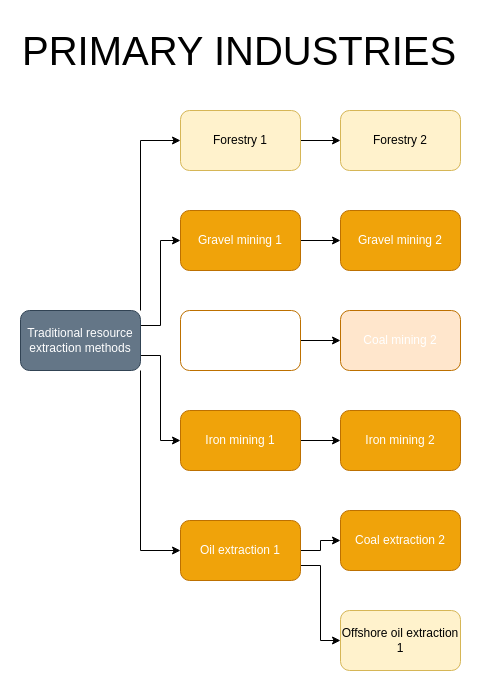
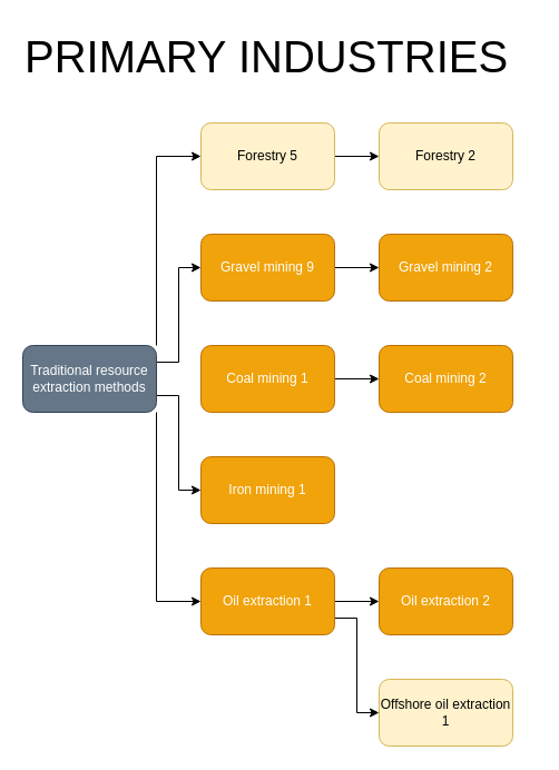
  <mxCell id="0" />
  <mxCell id="1" parent="0" />
  <mxCell id="2" style="edgeStyle=orthogonalEdgeStyle;rounded=0;orthogonalLoop=1;jettySize=auto;html=1;exitX=1;exitY=0.25;exitDx=0;exitDy=0;entryX=0;entryY=0.5;entryDx=0;entryDy=0;" parent="1" source="6" target="19" edge="1"><mxGeometry relative="1" as="geometry" /></mxCell>
  <mxCell id="3" style="edgeStyle=orthogonalEdgeStyle;rounded=0;orthogonalLoop=1;jettySize=auto;html=1;exitX=1;exitY=0.75;exitDx=0;exitDy=0;entryX=0;entryY=0.5;entryDx=0;entryDy=0;" parent="1" source="6" target="13" edge="1"><mxGeometry relative="1" as="geometry" /></mxCell>
  <mxCell id="4" style="edgeStyle=orthogonalEdgeStyle;rounded=0;orthogonalLoop=1;jettySize=auto;html=1;exitX=1;exitY=1;exitDx=0;exitDy=0;entryX=0;entryY=0.5;entryDx=0;entryDy=0;" parent="1" source="6" target="9" edge="1"><mxGeometry relative="1" as="geometry" /></mxCell>
  <mxCell id="5" style="edgeStyle=orthogonalEdgeStyle;rounded=0;orthogonalLoop=1;jettySize=auto;html=1;exitX=1;exitY=0;exitDx=0;exitDy=0;entryX=0;entryY=0.5;entryDx=0;entryDy=0;" parent="1" source="6" target="21" edge="1"><mxGeometry relative="1" as="geometry" /></mxCell>
  <mxCell id="6" value="Traditional resource extraction methods" style="rounded=1;whiteSpace=wrap;html=1;fillColor=#647687;strokeColor=#314354;fontColor=#ffffff;" parent="1" vertex="1"><mxGeometry x="20" y="310" width="120" height="60" as="geometry" /></mxCell>
  <mxCell id="7" style="edgeStyle=orthogonalEdgeStyle;rounded=0;orthogonalLoop=1;jettySize=auto;html=1;exitX=1;exitY=0.5;exitDx=0;exitDy=0;entryX=0;entryY=0.5;entryDx=0;entryDy=0;" parent="1" source="9" target="10" edge="1"><mxGeometry relative="1" as="geometry" /></mxCell>
  <mxCell id="8" style="edgeStyle=orthogonalEdgeStyle;rounded=0;orthogonalLoop=1;jettySize=auto;html=1;exitX=1;exitY=0.75;exitDx=0;exitDy=0;entryX=0;entryY=0.5;entryDx=0;entryDy=0;" parent="1" source="9" target="11" edge="1"><mxGeometry relative="1" as="geometry" /></mxCell>
- <mxCell id="9" value="Oil extraction 1" style="rounded=1;whiteSpace=wrap;html=1;fillColor=#f0a30a;strokeColor=#BD7000;fontColor=#ffffff;" parent="1" vertex="1"><mxGeometry x="180" y="520" width="120" height="60" as="geometry" /></mxCell>
- <mxCell id="10" value="Coal extraction 2" style="rounded=1;whiteSpace=wrap;html=1;fillColor=#f0a30a;strokeColor=#BD7000;fontColor=#ffffff;" parent="1" vertex="1"><mxGeometry x="340" y="510" width="120" height="60" as="geometry" /></mxCell>
+ <mxCell id="9" value="Oil extraction 1" style="rounded=1;whiteSpace=wrap;html=1;fillColor=#f0a30a;strokeColor=#BD7000;fontColor=#ffffff;" parent="1" vertex="1"><mxGeometry x="180" y="510" width="120" height="60" as="geometry" /></mxCell>
+ <mxCell id="10" value="Oil extraction 2" style="rounded=1;whiteSpace=wrap;html=1;fillColor=#f0a30a;strokeColor=#BD7000;fontColor=#ffffff;" parent="1" vertex="1"><mxGeometry x="340" y="510" width="120" height="60" as="geometry" /></mxCell>
  <mxCell id="11" value="Offshore oil extraction 1" style="rounded=1;whiteSpace=wrap;html=1;fillColor=#fff2cc;strokeColor=#d6b656;" parent="1" vertex="1"><mxGeometry x="340" y="610" width="120" height="60" as="geometry" /></mxCell>
- <mxCell id="12" style="edgeStyle=orthogonalEdgeStyle;rounded=0;orthogonalLoop=1;jettySize=auto;html=1;exitX=1;exitY=0.5;exitDx=0;exitDy=0;entryX=0;entryY=0.5;entryDx=0;entryDy=0;" parent="1" source="13" target="14" edge="1"><mxGeometry relative="1" as="geometry" /></mxCell>
  <mxCell id="13" value="Iron mining 1" style="rounded=1;whiteSpace=wrap;html=1;fillColor=#f0a30a;strokeColor=#BD7000;fontColor=#ffffff;" parent="1" vertex="1"><mxGeometry x="180" y="410" width="120" height="60" as="geometry" /></mxCell>
- <mxCell id="14" value="Iron mining 2" style="rounded=1;whiteSpace=wrap;html=1;fillColor=#f0a30a;strokeColor=#BD7000;fontColor=#ffffff;" parent="1" vertex="1"><mxGeometry x="340" y="410" width="120" height="60" as="geometry" /></mxCell>
  <mxCell id="15" style="edgeStyle=orthogonalEdgeStyle;rounded=0;orthogonalLoop=1;jettySize=auto;html=1;exitX=1;exitY=0.5;exitDx=0;exitDy=0;entryX=0;entryY=0.5;entryDx=0;entryDy=0;" parent="1" source="16" target="17" edge="1"><mxGeometry relative="1" as="geometry" /></mxCell>
- <mxCell id="16" value="Coal mining 1" style="rounded=1;whiteSpace=wrap;html=1;fillColor=#ffffff;strokeColor=#BD7000;fontColor=#ffffff;" parent="1" vertex="1"><mxGeometry x="180" y="310" width="120" height="60" as="geometry" /></mxCell>
- <mxCell id="17" value="Coal mining 2" style="rounded=1;whiteSpace=wrap;html=1;fillColor=#ffe6cc;strokeColor=#BD7000;fontColor=#ffffff;" parent="1" vertex="1"><mxGeometry x="340" y="310" width="120" height="60" as="geometry" /></mxCell>
+ <mxCell id="16" value="Coal mining 1" style="rounded=1;whiteSpace=wrap;html=1;fillColor=#f0a30a;strokeColor=#BD7000;fontColor=#ffffff;" parent="1" vertex="1"><mxGeometry x="180" y="310" width="120" height="60" as="geometry" /></mxCell>
+ <mxCell id="17" value="Coal mining 2" style="rounded=1;whiteSpace=wrap;html=1;fillColor=#f0a30a;strokeColor=#BD7000;fontColor=#ffffff;" parent="1" vertex="1"><mxGeometry x="340" y="310" width="120" height="60" as="geometry" /></mxCell>
  <mxCell id="18" style="edgeStyle=orthogonalEdgeStyle;rounded=0;orthogonalLoop=1;jettySize=auto;html=1;exitX=1;exitY=0.5;exitDx=0;exitDy=0;entryX=0;entryY=0.5;entryDx=0;entryDy=0;" parent="1" source="19" target="22" edge="1"><mxGeometry relative="1" as="geometry" /></mxCell>
- <mxCell id="19" value="Gravel mining 1" style="rounded=1;whiteSpace=wrap;html=1;fillColor=#f0a30a;strokeColor=#BD7000;fontColor=#ffffff;" parent="1" vertex="1"><mxGeometry x="180" y="210" width="120" height="60" as="geometry" /></mxCell>
+ <mxCell id="19" value="Gravel mining 9" style="rounded=1;whiteSpace=wrap;html=1;fillColor=#f0a30a;strokeColor=#BD7000;fontColor=#ffffff;" parent="1" vertex="1"><mxGeometry x="180" y="210" width="120" height="60" as="geometry" /></mxCell>
  <mxCell id="20" style="edgeStyle=orthogonalEdgeStyle;rounded=0;orthogonalLoop=1;jettySize=auto;html=1;exitX=1;exitY=0.5;exitDx=0;exitDy=0;" parent="1" source="21" target="23" edge="1"><mxGeometry relative="1" as="geometry" /></mxCell>
- <mxCell id="21" value="Forestry 1" style="rounded=1;whiteSpace=wrap;html=1;fillColor=#fff2cc;strokeColor=#d6b656;" parent="1" vertex="1"><mxGeometry x="180" y="110" width="120" height="60" as="geometry" /></mxCell>
+ <mxCell id="21" value="Forestry 5" style="rounded=1;whiteSpace=wrap;html=1;fillColor=#fff2cc;strokeColor=#d6b656;" parent="1" vertex="1"><mxGeometry x="180" y="110" width="120" height="60" as="geometry" /></mxCell>
  <mxCell id="22" value="Gravel mining 2" style="rounded=1;whiteSpace=wrap;html=1;fillColor=#f0a30a;strokeColor=#BD7000;fontColor=#ffffff;" parent="1" vertex="1"><mxGeometry x="340" y="210" width="120" height="60" as="geometry" /></mxCell>
  <mxCell id="23" value="Forestry 2" style="rounded=1;whiteSpace=wrap;html=1;fillColor=#fff2cc;strokeColor=#d6b656;" parent="1" vertex="1"><mxGeometry x="340" y="110" width="120" height="60" as="geometry" /></mxCell>
  <mxCell id="24" value="&lt;!--StartFragment--&gt;&lt;font style=&quot;font-size: 40px&quot;&gt;PRIMARY INDUSTRIES&lt;/font&gt;&lt;!--EndFragment--&gt;" style="text;whiteSpace=wrap;html=1;" vertex="1" parent="1"><mxGeometry x="20" y="20" width="460" height="40" as="geometry" /></mxCell>
